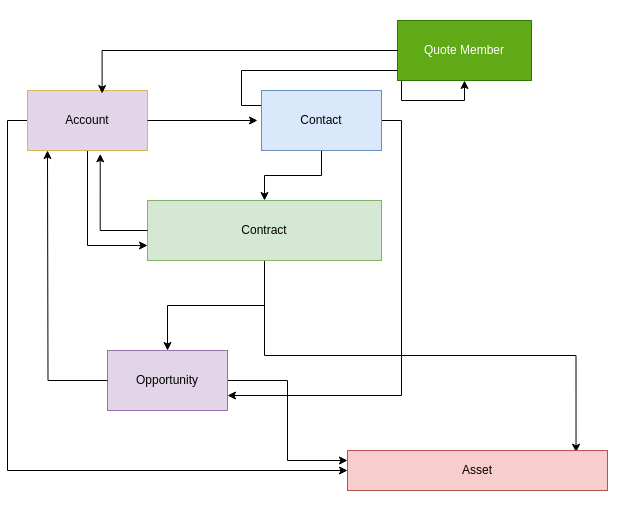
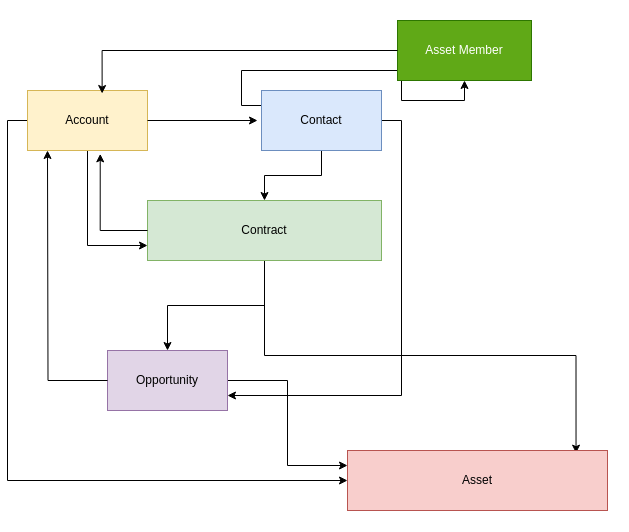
  <mxCell id="0" />
  <mxCell id="1" parent="0" />
  <mxCell id="2" style="edgeStyle=orthogonalEdgeStyle;rounded=0;orthogonalLoop=1;jettySize=auto;html=1;entryX=0;entryY=0.75;entryDx=0;entryDy=0;" edge="1" parent="1" source="4" target="12"><mxGeometry relative="1" as="geometry" /></mxCell>
  <mxCell id="3" style="edgeStyle=orthogonalEdgeStyle;rounded=0;orthogonalLoop=1;jettySize=auto;html=1;exitX=0;exitY=0.5;exitDx=0;exitDy=0;entryX=0;entryY=0.5;entryDx=0;entryDy=0;" edge="1" parent="1" source="4" target="15"><mxGeometry relative="1" as="geometry" /></mxCell>
- <mxCell id="4" value="Account" style="rounded=0;whiteSpace=wrap;html=1;fillColor=#e1d5e7;strokeColor=#d6b656;" vertex="1" parent="1"><mxGeometry x="20" y="90" width="120" height="60" as="geometry" /></mxCell>
+ <mxCell id="4" value="Account" style="rounded=0;whiteSpace=wrap;html=1;fillColor=#fff2cc;strokeColor=#d6b656;" vertex="1" parent="1"><mxGeometry x="20" y="90" width="120" height="60" as="geometry" /></mxCell>
  <mxCell id="5" value="" style="endArrow=classic;html=1;rounded=0;exitX=1;exitY=0.5;exitDx=0;exitDy=0;" edge="1" parent="1" source="4"><mxGeometry width="50" height="50" relative="1" as="geometry"><mxPoint x="340" y="300" as="sourcePoint" /><mxPoint x="250" y="120" as="targetPoint" /></mxGeometry></mxCell>
  <mxCell id="6" style="edgeStyle=orthogonalEdgeStyle;rounded=0;orthogonalLoop=1;jettySize=auto;html=1;entryX=0.5;entryY=0;entryDx=0;entryDy=0;" edge="1" parent="1" source="9" target="12"><mxGeometry relative="1" as="geometry" /></mxCell>
  <mxCell id="7" style="edgeStyle=orthogonalEdgeStyle;rounded=0;orthogonalLoop=1;jettySize=auto;html=1;exitX=0;exitY=0.25;exitDx=0;exitDy=0;" edge="1" parent="1" source="9" target="16"><mxGeometry relative="1" as="geometry" /></mxCell>
  <mxCell id="8" style="edgeStyle=orthogonalEdgeStyle;rounded=0;orthogonalLoop=1;jettySize=auto;html=1;exitX=1;exitY=0.5;exitDx=0;exitDy=0;entryX=1;entryY=0.75;entryDx=0;entryDy=0;" edge="1" parent="1" source="9" target="14"><mxGeometry relative="1" as="geometry" /></mxCell>
  <mxCell id="9" value="Contact" style="rounded=0;whiteSpace=wrap;html=1;fillColor=#dae8fc;strokeColor=#6c8ebf;" vertex="1" parent="1"><mxGeometry x="254" y="90" width="120" height="60" as="geometry" /></mxCell>
  <mxCell id="10" style="edgeStyle=orthogonalEdgeStyle;rounded=0;orthogonalLoop=1;jettySize=auto;html=1;entryX=0.5;entryY=0;entryDx=0;entryDy=0;" edge="1" parent="1" source="12" target="14"><mxGeometry relative="1" as="geometry" /></mxCell>
  <mxCell id="11" style="edgeStyle=orthogonalEdgeStyle;rounded=0;orthogonalLoop=1;jettySize=auto;html=1;entryX=0.879;entryY=0.044;entryDx=0;entryDy=0;entryPerimeter=0;" edge="1" parent="1" source="12" target="15"><mxGeometry relative="1" as="geometry"><mxPoint x="570" y="470" as="targetPoint" /></mxGeometry></mxCell>
  <mxCell id="12" value="Contract" style="rounded=0;whiteSpace=wrap;html=1;fillColor=#d5e8d4;strokeColor=#82b366;" vertex="1" parent="1"><mxGeometry x="140" y="200" width="234" height="60" as="geometry" /></mxCell>
  <mxCell id="13" style="edgeStyle=orthogonalEdgeStyle;rounded=0;orthogonalLoop=1;jettySize=auto;html=1;entryX=0;entryY=0.25;entryDx=0;entryDy=0;" edge="1" parent="1" source="14" target="15"><mxGeometry relative="1" as="geometry" /></mxCell>
  <mxCell id="14" value="Opportunity" style="rounded=0;whiteSpace=wrap;html=1;fillColor=#e1d5e7;strokeColor=#9673a6;" vertex="1" parent="1"><mxGeometry x="100" y="350" width="120" height="60" as="geometry" /></mxCell>
- <mxCell id="15" value="Asset" style="rounded=0;whiteSpace=wrap;html=1;fillColor=#f8cecc;strokeColor=#b85450;" vertex="1" parent="1"><mxGeometry x="340" y="450" width="260" height="40" as="geometry" /></mxCell>
- <mxCell id="16" value="Quote Member" style="rounded=0;whiteSpace=wrap;html=1;fillColor=#60a917;fontColor=#ffffff;strokeColor=#2D7600;" vertex="1" parent="1"><mxGeometry x="390" y="20" width="134" height="60" as="geometry" /></mxCell>
+ <mxCell id="15" value="Asset" style="rounded=0;whiteSpace=wrap;html=1;fillColor=#f8cecc;strokeColor=#b85450;" vertex="1" parent="1"><mxGeometry x="340" y="450" width="260" height="60" as="geometry" /></mxCell>
+ <mxCell id="16" value="Asset Member" style="rounded=0;whiteSpace=wrap;html=1;fillColor=#60a917;fontColor=#ffffff;strokeColor=#2D7600;" vertex="1" parent="1"><mxGeometry x="390" y="20" width="134" height="60" as="geometry" /></mxCell>
  <mxCell id="17" style="edgeStyle=orthogonalEdgeStyle;rounded=0;orthogonalLoop=1;jettySize=auto;html=1;exitX=0;exitY=0.5;exitDx=0;exitDy=0;entryX=0.606;entryY=1.056;entryDx=0;entryDy=0;entryPerimeter=0;" edge="1" parent="1" source="12" target="4"><mxGeometry relative="1" as="geometry" /></mxCell>
  <mxCell id="18" style="edgeStyle=orthogonalEdgeStyle;rounded=0;orthogonalLoop=1;jettySize=auto;html=1;entryX=0.161;entryY=1.044;entryDx=0;entryDy=0;entryPerimeter=0;exitX=0;exitY=0.5;exitDx=0;exitDy=0;" edge="1" parent="1" source="14"><mxGeometry relative="1" as="geometry"><mxPoint x="150" y="360" as="sourcePoint" /><mxPoint x="40" y="150" as="targetPoint" /></mxGeometry></mxCell>
  <mxCell id="19" style="edgeStyle=orthogonalEdgeStyle;rounded=0;orthogonalLoop=1;jettySize=auto;html=1;entryX=0.622;entryY=0.05;entryDx=0;entryDy=0;entryPerimeter=0;" edge="1" parent="1" source="16" target="4"><mxGeometry relative="1" as="geometry" /></mxCell>
